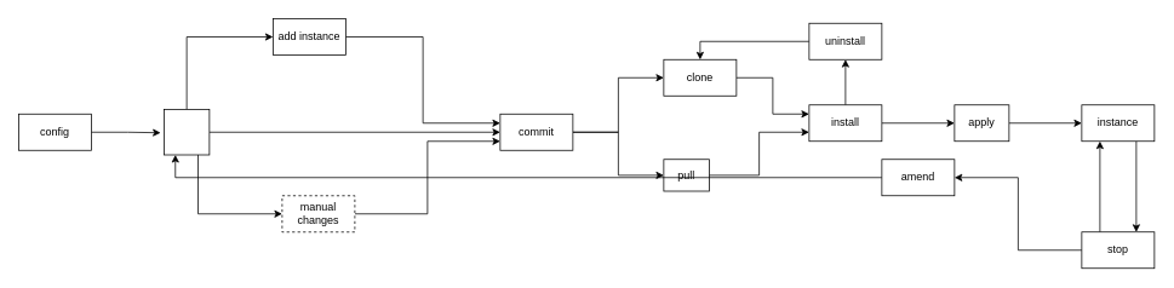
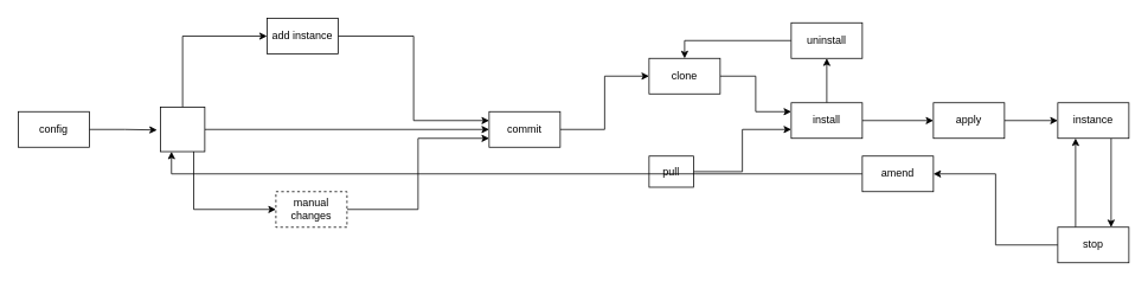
  <mxCell id="0" />
  <mxCell id="1" parent="0" />
  <mxCell id="2" style="edgeStyle=orthogonalEdgeStyle;rounded=0;orthogonalLoop=1;jettySize=auto;html=1;exitX=1;exitY=0.5;exitDx=0;exitDy=0;entryX=-0.075;entryY=0.513;entryDx=0;entryDy=0;entryPerimeter=0;" edge="1" parent="1" source="3" target="30"><mxGeometry relative="1" as="geometry" /></mxCell>
  <mxCell id="3" value="config" style="rounded=0;whiteSpace=wrap;html=1;" vertex="1" parent="1"><mxGeometry x="20" y="125" width="80" height="40" as="geometry" /></mxCell>
  <mxCell id="4" style="edgeStyle=orthogonalEdgeStyle;rounded=0;orthogonalLoop=1;jettySize=auto;html=1;exitX=1;exitY=0.5;exitDx=0;exitDy=0;entryX=0;entryY=0.5;entryDx=0;entryDy=0;" edge="1" parent="1" source="6" target="8"><mxGeometry relative="1" as="geometry" /></mxCell>
- <mxCell id="5" style="edgeStyle=orthogonalEdgeStyle;rounded=0;orthogonalLoop=1;jettySize=auto;html=1;exitX=1;exitY=0.5;exitDx=0;exitDy=0;entryX=0;entryY=0.5;entryDx=0;entryDy=0;" edge="1" parent="1" source="6" target="13"><mxGeometry relative="1" as="geometry" /></mxCell>
  <mxCell id="6" value="commit" style="rounded=0;whiteSpace=wrap;html=1;" vertex="1" parent="1"><mxGeometry x="550" y="125" width="80" height="40" as="geometry" /></mxCell>
  <mxCell id="7" style="edgeStyle=orthogonalEdgeStyle;rounded=0;orthogonalLoop=1;jettySize=auto;html=1;exitX=1;exitY=0.5;exitDx=0;exitDy=0;entryX=0;entryY=0.25;entryDx=0;entryDy=0;" edge="1" parent="1" source="8" target="11"><mxGeometry relative="1" as="geometry" /></mxCell>
  <mxCell id="8" value="clone" style="rounded=0;whiteSpace=wrap;html=1;" vertex="1" parent="1"><mxGeometry x="730" y="65" width="80" height="40" as="geometry" /></mxCell>
  <mxCell id="9" style="edgeStyle=orthogonalEdgeStyle;rounded=0;orthogonalLoop=1;jettySize=auto;html=1;exitX=1;exitY=0.5;exitDx=0;exitDy=0;entryX=0;entryY=0.5;entryDx=0;entryDy=0;" edge="1" parent="1" source="11" target="19"><mxGeometry relative="1" as="geometry"><mxPoint x="1090" y="135" as="targetPoint" /></mxGeometry></mxCell>
  <mxCell id="10" style="edgeStyle=orthogonalEdgeStyle;rounded=0;orthogonalLoop=1;jettySize=auto;html=1;exitX=0.5;exitY=0;exitDx=0;exitDy=0;entryX=0.5;entryY=1;entryDx=0;entryDy=0;" edge="1" parent="1" source="11" target="32"><mxGeometry relative="1" as="geometry" /></mxCell>
  <mxCell id="11" value="install" style="rounded=0;whiteSpace=wrap;html=1;" vertex="1" parent="1"><mxGeometry x="890" y="115" width="80" height="40" as="geometry" /></mxCell>
  <mxCell id="12" style="edgeStyle=orthogonalEdgeStyle;rounded=0;orthogonalLoop=1;jettySize=auto;html=1;exitX=1;exitY=0.5;exitDx=0;exitDy=0;entryX=0;entryY=0.75;entryDx=0;entryDy=0;" edge="1" parent="1" source="13" target="11"><mxGeometry relative="1" as="geometry" /></mxCell>
  <mxCell id="13" value="pull" style="rounded=0;whiteSpace=wrap;html=1;" vertex="1" parent="1"><mxGeometry x="730" y="175" width="50" height="35" as="geometry" /></mxCell>
  <mxCell id="14" style="edgeStyle=orthogonalEdgeStyle;rounded=0;orthogonalLoop=1;jettySize=auto;html=1;exitX=1;exitY=0.5;exitDx=0;exitDy=0;entryX=0;entryY=0.25;entryDx=0;entryDy=0;" edge="1" parent="1" source="15" target="6"><mxGeometry relative="1" as="geometry" /></mxCell>
  <mxCell id="15" value="add instance" style="rounded=0;whiteSpace=wrap;html=1;" vertex="1" parent="1"><mxGeometry x="300" y="20" width="80" height="40" as="geometry" /></mxCell>
  <mxCell id="16" style="edgeStyle=orthogonalEdgeStyle;rounded=0;orthogonalLoop=1;jettySize=auto;html=1;exitX=1;exitY=0.5;exitDx=0;exitDy=0;entryX=0;entryY=0.75;entryDx=0;entryDy=0;" edge="1" parent="1" source="17" target="6"><mxGeometry relative="1" as="geometry" /></mxCell>
  <mxCell id="17" value="manual changes" style="rounded=0;whiteSpace=wrap;html=1;dashed=1;" vertex="1" parent="1"><mxGeometry x="310" y="215" width="80" height="40" as="geometry" /></mxCell>
  <mxCell id="18" style="edgeStyle=orthogonalEdgeStyle;rounded=0;orthogonalLoop=1;jettySize=auto;html=1;exitX=1;exitY=0.5;exitDx=0;exitDy=0;entryX=0;entryY=0.5;entryDx=0;entryDy=0;" edge="1" parent="1" source="19" target="21"><mxGeometry relative="1" as="geometry" /></mxCell>
- <mxCell id="19" value="apply" style="rounded=0;whiteSpace=wrap;html=1;" vertex="1" parent="1"><mxGeometry x="1050" y="115" width="60" height="40" as="geometry" /></mxCell>
+ <mxCell id="19" value="apply" style="rounded=0;whiteSpace=wrap;html=1;" vertex="1" parent="1"><mxGeometry x="1050" y="115" width="80" height="40" as="geometry" /></mxCell>
  <mxCell id="20" style="edgeStyle=orthogonalEdgeStyle;rounded=0;orthogonalLoop=1;jettySize=auto;html=1;exitX=0.75;exitY=1;exitDx=0;exitDy=0;entryX=0.75;entryY=0;entryDx=0;entryDy=0;" edge="1" parent="1" source="21" target="24"><mxGeometry relative="1" as="geometry" /></mxCell>
  <mxCell id="21" value="instance" style="rounded=0;whiteSpace=wrap;html=1;" vertex="1" parent="1"><mxGeometry x="1190" y="115" width="80" height="40" as="geometry" /></mxCell>
  <mxCell id="22" style="edgeStyle=orthogonalEdgeStyle;rounded=0;orthogonalLoop=1;jettySize=auto;html=1;exitX=0.25;exitY=0;exitDx=0;exitDy=0;entryX=0.25;entryY=1;entryDx=0;entryDy=0;" edge="1" parent="1" source="24" target="21"><mxGeometry relative="1" as="geometry" /></mxCell>
  <mxCell id="23" style="edgeStyle=orthogonalEdgeStyle;rounded=0;orthogonalLoop=1;jettySize=auto;html=1;exitX=0;exitY=0.5;exitDx=0;exitDy=0;entryX=1;entryY=0.5;entryDx=0;entryDy=0;" edge="1" parent="1" source="24" target="26"><mxGeometry relative="1" as="geometry" /></mxCell>
  <mxCell id="24" value="&lt;div&gt;stop&lt;/div&gt;" style="rounded=0;whiteSpace=wrap;html=1;" vertex="1" parent="1"><mxGeometry x="1190" y="255" width="80" height="40" as="geometry" /></mxCell>
  <mxCell id="25" style="edgeStyle=orthogonalEdgeStyle;rounded=0;orthogonalLoop=1;jettySize=auto;html=1;exitX=0;exitY=0.5;exitDx=0;exitDy=0;entryX=0.25;entryY=1;entryDx=0;entryDy=0;" edge="1" parent="1" source="26" target="30"><mxGeometry relative="1" as="geometry" /></mxCell>
  <mxCell id="26" value="amend" style="rounded=0;whiteSpace=wrap;html=1;" vertex="1" parent="1"><mxGeometry x="970" y="175" width="80" height="40" as="geometry" /></mxCell>
  <mxCell id="27" style="edgeStyle=orthogonalEdgeStyle;rounded=0;orthogonalLoop=1;jettySize=auto;html=1;exitX=0.5;exitY=0;exitDx=0;exitDy=0;entryX=0;entryY=0.5;entryDx=0;entryDy=0;" edge="1" parent="1" source="30" target="15"><mxGeometry relative="1" as="geometry" /></mxCell>
  <mxCell id="28" style="edgeStyle=orthogonalEdgeStyle;rounded=0;orthogonalLoop=1;jettySize=auto;html=1;exitX=0.75;exitY=1;exitDx=0;exitDy=0;entryX=0;entryY=0.5;entryDx=0;entryDy=0;" edge="1" parent="1" source="30" target="17"><mxGeometry relative="1" as="geometry" /></mxCell>
  <mxCell id="29" style="edgeStyle=orthogonalEdgeStyle;rounded=0;orthogonalLoop=1;jettySize=auto;html=1;exitX=1;exitY=0.5;exitDx=0;exitDy=0;entryX=0;entryY=0.5;entryDx=0;entryDy=0;" edge="1" parent="1" source="30" target="6"><mxGeometry relative="1" as="geometry" /></mxCell>
  <mxCell id="30" value="" style="whiteSpace=wrap;html=1;aspect=fixed;" vertex="1" parent="1"><mxGeometry x="180" y="120" width="50" height="50" as="geometry" /></mxCell>
  <mxCell id="31" style="edgeStyle=orthogonalEdgeStyle;rounded=0;orthogonalLoop=1;jettySize=auto;html=1;exitX=0;exitY=0.5;exitDx=0;exitDy=0;entryX=0.5;entryY=0;entryDx=0;entryDy=0;" edge="1" parent="1" source="32" target="8"><mxGeometry relative="1" as="geometry" /></mxCell>
  <mxCell id="32" value="uninstall" style="rounded=0;whiteSpace=wrap;html=1;" vertex="1" parent="1"><mxGeometry x="890" y="25" width="80" height="40" as="geometry" /></mxCell>
